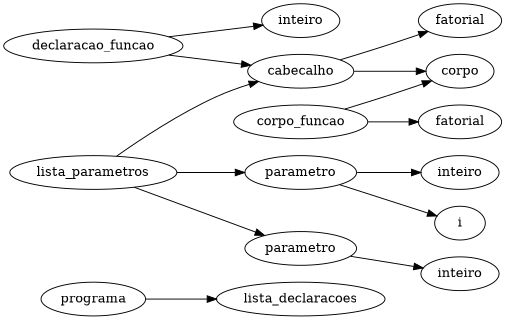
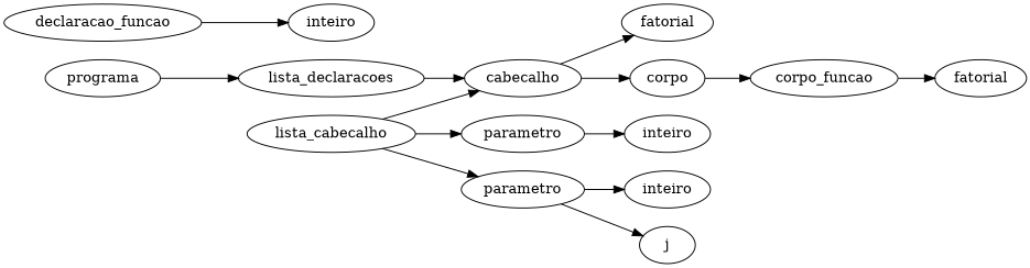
  digraph {
    rankdir=LR
    n1 [label=programa]
    n2 [label=lista_declaracoes]
    n3 [label=declaracao_funcao]
    n4 [label=inteiro]
    n5 [label=cabecalho]
    n6 [label=fatorial]
    n7 [label=corpo]
-   n8 [label=lista_parametros]
+   n8 [label=lista_cabecalho]
    n9 [label=parametro]
    n10 [label=parametro]
    n11 [label=corpo_funcao]
    n12 [label=inteiro]
-   n13 [label=i]
    n14 [label=inteiro]
+   n15 [label=j]
    n16 [label=fatorial]
    n1 -> n2
    n3 -> n4
-   n3 -> n5
+   n2 -> n5
    n5 -> n6
    n5 -> n7
-   n11 -> n7
+   n7 -> n11
    n8 -> n5
    n8 -> n9
    n8 -> n10
    n9 -> n12
-   n9 -> n13
    n10 -> n14
+   n10 -> n15
    n11 -> n16
  }
